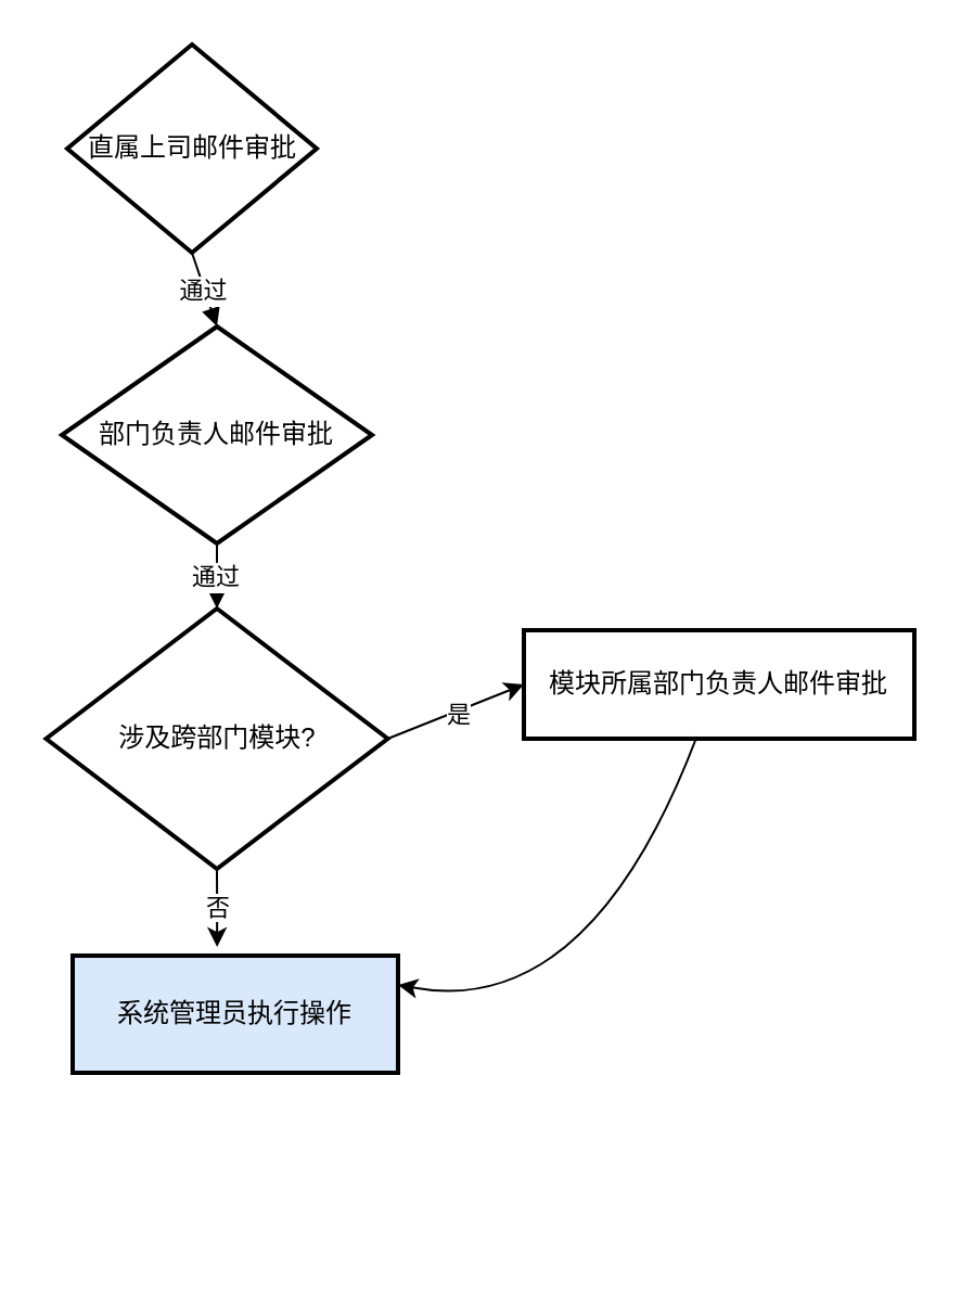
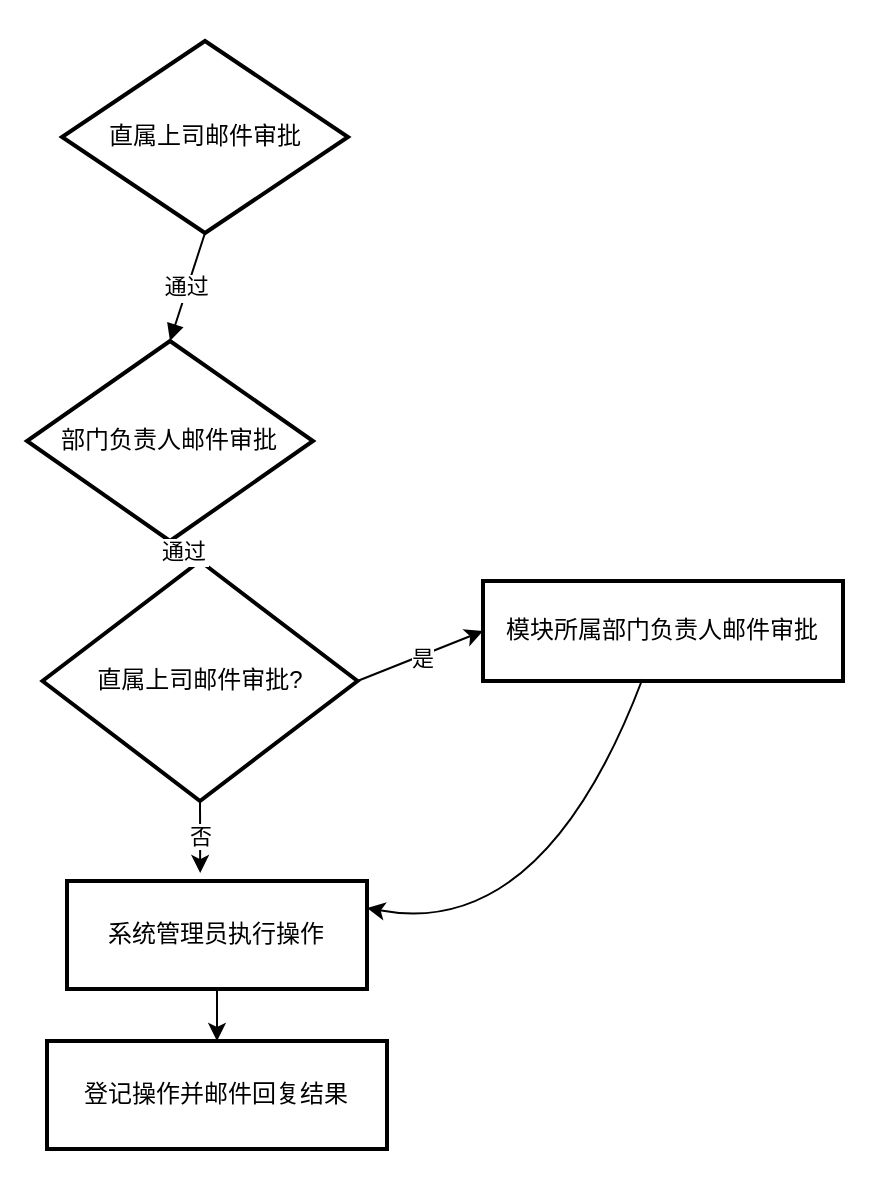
  <mxCell id="0" />
  <mxCell id="1" parent="0" />
- <mxCell id="2" value="直属上司邮件审批" style="rhombus;strokeWidth=2;whiteSpace=wrap;" vertex="1" parent="1"><mxGeometry x="30.5" y="20" width="115" height="96" as="geometry" /></mxCell>
- <mxCell id="3" value="部门负责人邮件审批" style="rhombus;strokeWidth=2;whiteSpace=wrap;" vertex="1" parent="1"><mxGeometry x="28" y="150" width="143" height="100" as="geometry" /></mxCell>
- <mxCell id="4" value="涉及跨部门模块?" style="rhombus;strokeWidth=2;whiteSpace=wrap;" vertex="1" parent="1"><mxGeometry x="20.75" y="280" width="157.5" height="120" as="geometry" /></mxCell>
+ <mxCell id="2" value="直属上司邮件审批" style="rhombus;strokeWidth=2;whiteSpace=wrap;" vertex="1" parent="1"><mxGeometry x="30.5" y="20" width="143" height="96" as="geometry" /></mxCell>
+ <mxCell id="3" value="部门负责人邮件审批" style="rhombus;strokeWidth=2;whiteSpace=wrap;" vertex="1" parent="1"><mxGeometry x="13" y="170" width="143" height="100" as="geometry" /></mxCell>
+ <mxCell id="4" value="直属上司邮件审批?" style="rhombus;strokeWidth=2;whiteSpace=wrap;" vertex="1" parent="1"><mxGeometry x="20.75" y="280" width="157.5" height="120" as="geometry" /></mxCell>
  <mxCell id="5" value="模块所属部门负责人邮件审批" style="whiteSpace=wrap;strokeWidth=2;" vertex="1" parent="1"><mxGeometry x="241" y="290" width="180" height="50" as="geometry" /></mxCell>
- <mxCell id="6" value="系统管理员执行操作" style="whiteSpace=wrap;strokeWidth=2;fillColor=#dae8fc;" vertex="1" parent="1"><mxGeometry x="33" y="440" width="150" height="54" as="geometry" /></mxCell>
+ <mxCell id="6" value="系统管理员执行操作" style="whiteSpace=wrap;strokeWidth=2;" vertex="1" parent="1"><mxGeometry x="33" y="440" width="150" height="54" as="geometry" /></mxCell>
+ <mxCell id="7" value="登记操作并邮件回复结果" style="whiteSpace=wrap;strokeWidth=2;" vertex="1" parent="1"><mxGeometry x="23" y="520" width="170" height="54" as="geometry" /></mxCell>
  <mxCell id="8" value="通过" style="curved=1;startArrow=none;endArrow=block;exitX=0.5;exitY=1;entryX=0.5;entryY=0;rounded=0;" edge="1" parent="1" source="2" target="3"><mxGeometry relative="1" as="geometry"><Array as="points" /></mxGeometry></mxCell>
  <mxCell id="9" value="通过" style="curved=1;startArrow=none;endArrow=block;exitX=0.5;exitY=1;entryX=0.5;entryY=0;rounded=0;" edge="1" parent="1" source="3" target="4"><mxGeometry relative="1" as="geometry"><Array as="points" /></mxGeometry></mxCell>
  <mxCell id="10" value="" style="endArrow=classic;html=1;rounded=0;exitX=1;exitY=0.5;exitDx=0;exitDy=0;entryX=0;entryY=0.5;entryDx=0;entryDy=0;" edge="1" parent="1" source="4" target="5"><mxGeometry width="50" height="50" relative="1" as="geometry"><mxPoint x="331" y="460" as="sourcePoint" /><mxPoint x="381" y="410" as="targetPoint" /></mxGeometry></mxCell>
  <mxCell id="11" value="是" style="edgeLabel;html=1;align=center;verticalAlign=middle;resizable=0;points=[];" vertex="1" connectable="0" parent="10"><mxGeometry x="-0.003" y="-1" relative="1" as="geometry"><mxPoint as="offset" /></mxGeometry></mxCell>
  <mxCell id="12" value="" style="endArrow=classic;html=1;rounded=0;exitX=0.5;exitY=1;exitDx=0;exitDy=0;entryX=0.444;entryY=-0.074;entryDx=0;entryDy=0;entryPerimeter=0;" edge="1" parent="1" source="4" target="6"><mxGeometry width="50" height="50" relative="1" as="geometry"><mxPoint x="331" y="560" as="sourcePoint" /><mxPoint x="381" y="510" as="targetPoint" /></mxGeometry></mxCell>
  <mxCell id="13" value="否" style="edgeLabel;html=1;align=center;verticalAlign=middle;resizable=0;points=[];" vertex="1" connectable="0" parent="12"><mxGeometry x="-0.027" relative="1" as="geometry"><mxPoint as="offset" /></mxGeometry></mxCell>
  <mxCell id="14" value="" style="curved=1;endArrow=classic;html=1;rounded=0;exitX=0.443;exitY=0.98;exitDx=0;exitDy=0;exitPerimeter=0;entryX=1;entryY=0.25;entryDx=0;entryDy=0;" edge="1" parent="1" source="5" target="6"><mxGeometry width="50" height="50" relative="1" as="geometry"><mxPoint x="331" y="660" as="sourcePoint" /><mxPoint x="381" y="610" as="targetPoint" /><Array as="points"><mxPoint x="271" y="470" /></Array></mxGeometry></mxCell>
+ <mxCell id="15" value="" style="endArrow=classic;html=1;rounded=0;exitX=0.5;exitY=1;exitDx=0;exitDy=0;entryX=0.5;entryY=0;entryDx=0;entryDy=0;" edge="1" parent="1" source="6" target="7"><mxGeometry width="50" height="50" relative="1" as="geometry"><mxPoint x="291" y="515" as="sourcePoint" /><mxPoint x="341" y="465" as="targetPoint" /></mxGeometry></mxCell>
